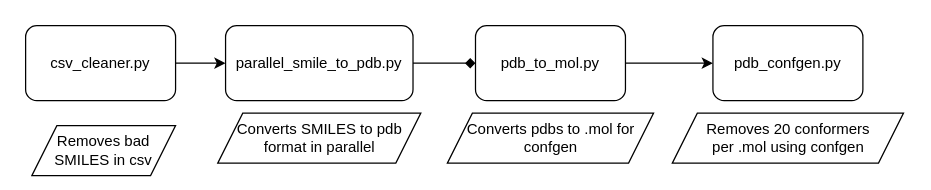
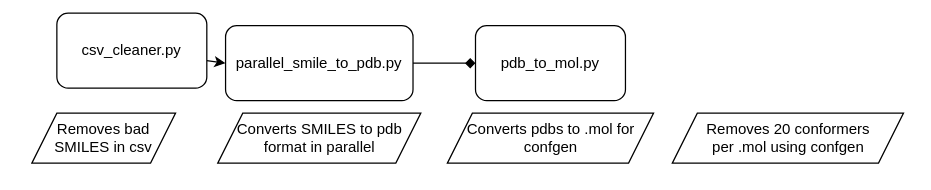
  <mxCell id="0" />
  <mxCell id="1" parent="0" />
  <mxCell id="2" style="edgeStyle=none;html=1;entryX=0;entryY=0.5;entryDx=0;entryDy=0;" edge="1" parent="1" source="3" target="5"><mxGeometry relative="1" as="geometry"><mxPoint x="250" y="50" as="targetPoint" /></mxGeometry></mxCell>
- <mxCell id="3" value="csv_cleaner.py" style="rounded=1;whiteSpace=wrap;html=1;" vertex="1" parent="1"><mxGeometry x="20" y="20" width="120" height="60" as="geometry" /></mxCell>
+ <mxCell id="3" value="csv_cleaner.py" style="rounded=1;whiteSpace=wrap;html=1;" vertex="1" parent="1"><mxGeometry x="45" y="10" width="120" height="60" as="geometry" /></mxCell>
  <mxCell id="4" value="" style="edgeStyle=none;html=1;endArrow=diamond;" edge="1" parent="1" source="5" target="7"><mxGeometry relative="1" as="geometry" /></mxCell>
  <mxCell id="5" value="parallel_smile_to_pdb.py" style="rounded=1;whiteSpace=wrap;html=1;" vertex="1" parent="1"><mxGeometry x="180" y="20" width="150" height="60" as="geometry" /></mxCell>
- <mxCell id="6" value="" style="edgeStyle=none;html=1;" edge="1" parent="1" source="7" target="8"><mxGeometry relative="1" as="geometry" /></mxCell>
  <mxCell id="7" value="pdb_to_mol.py" style="rounded=1;whiteSpace=wrap;html=1;" vertex="1" parent="1"><mxGeometry x="380" y="20" width="120" height="60" as="geometry" /></mxCell>
- <mxCell id="8" value="pdb_confgen.py" style="rounded=1;whiteSpace=wrap;html=1;" vertex="1" parent="1"><mxGeometry x="570" y="20" width="120" height="60" as="geometry" /></mxCell>
- <mxCell id="9" value="Removes bad SMILES in csv" style="shape=parallelogram;perimeter=parallelogramPerimeter;whiteSpace=wrap;html=1;fixedSize=1;" vertex="1" parent="1"><mxGeometry x="25" y="100" width="115" height="40" as="geometry" /></mxCell>
+ <mxCell id="9" value="Removes bad SMILES in csv" style="shape=parallelogram;perimeter=parallelogramPerimeter;whiteSpace=wrap;html=1;fixedSize=1;" vertex="1" parent="1"><mxGeometry x="25" y="90" width="115" height="40" as="geometry" /></mxCell>
  <mxCell id="10" value="Converts SMILES to pdb format in parallel" style="shape=parallelogram;perimeter=parallelogramPerimeter;whiteSpace=wrap;html=1;fixedSize=1;" vertex="1" parent="1"><mxGeometry x="173.75" y="90" width="162.5" height="40" as="geometry" /></mxCell>
  <mxCell id="11" value="Converts pdbs to .mol for confgen" style="shape=parallelogram;perimeter=parallelogramPerimeter;whiteSpace=wrap;html=1;fixedSize=1;" vertex="1" parent="1"><mxGeometry x="357.5" y="90" width="165" height="40" as="geometry" /></mxCell>
  <mxCell id="12" value="Removes 20 conformers &lt;br&gt;per .mol using confgen" style="shape=parallelogram;perimeter=parallelogramPerimeter;whiteSpace=wrap;html=1;fixedSize=1;" vertex="1" parent="1"><mxGeometry x="537.5" y="90" width="185" height="40" as="geometry" /></mxCell>
